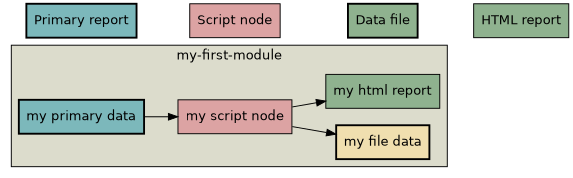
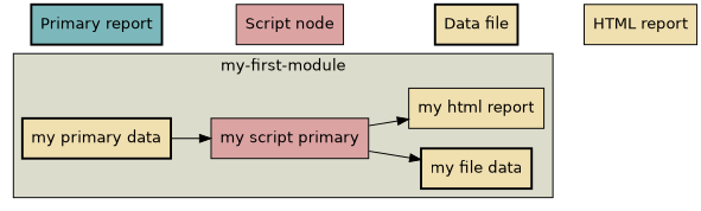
  digraph {
    fontname="DejaVu Sans"
    rankdir=LR
    node [fillcolor="#7cb8bb" fontname="DejaVu Sans" penwidth=2 shape=box style=filled]
    edge [fontname="DejaVu Sans"]
-   n1 [label="my primary data"]
-   n2 [fillcolor="#dca3a3" label="my script node" penwidth=1]
+   n1 [fillcolor="#f0dfaf" label="my primary data"]
+   n2 [fillcolor="#dca3a3" label="my script primary" penwidth=1]
    n3 [fillcolor="#f0dfaf" label="my file data"]
-   n4 [fillcolor="#8fb28f" label="my html report" penwidth=1]
+   n4 [fillcolor="#f0dfaf" label="my html report" penwidth=1]
    n5 [label="Primary report"]
    n6 [fillcolor="#dca3a3" label="Script node" penwidth=1]
-   n7 [fillcolor="#8fb28f" label="Data file"]
-   n8 [fillcolor="#8fb28f" label="HTML report" penwidth=1]
+   n7 [fillcolor="#f0dfaf" label="Data file"]
+   n8 [fillcolor="#f0dfaf" label="HTML report" penwidth=1]
    subgraph cluster_1 {
      fillcolor="#dcdccc"
      label="my-first-module"
      style=filled
      n1
      n2
      n3
      n4
    }
    n1 -> n2
    n2 -> n3
    n2 -> n4
    n5 -> n6 [style=invis]
    n6 -> n7 [style=invis]
    n7 -> n8 [style=invis]
  }
